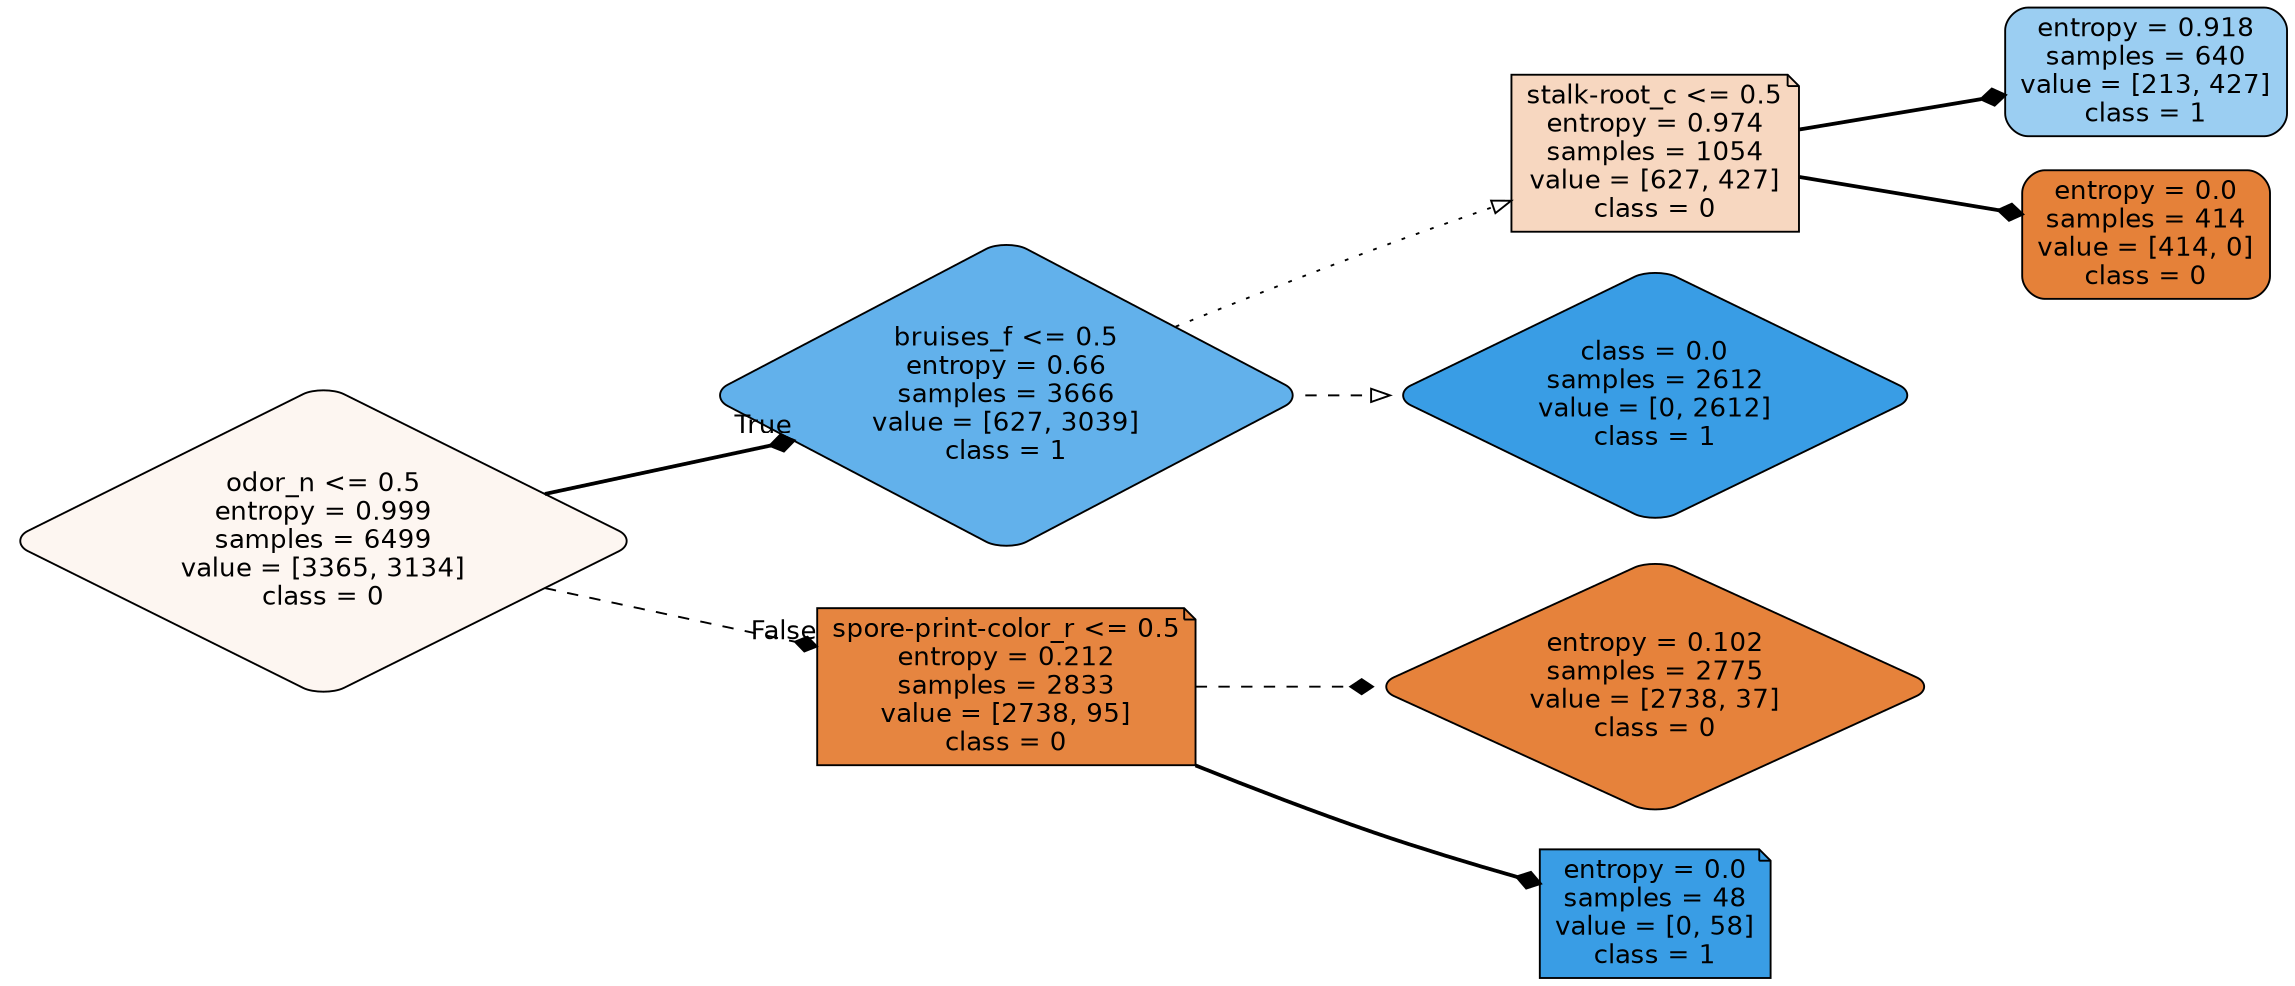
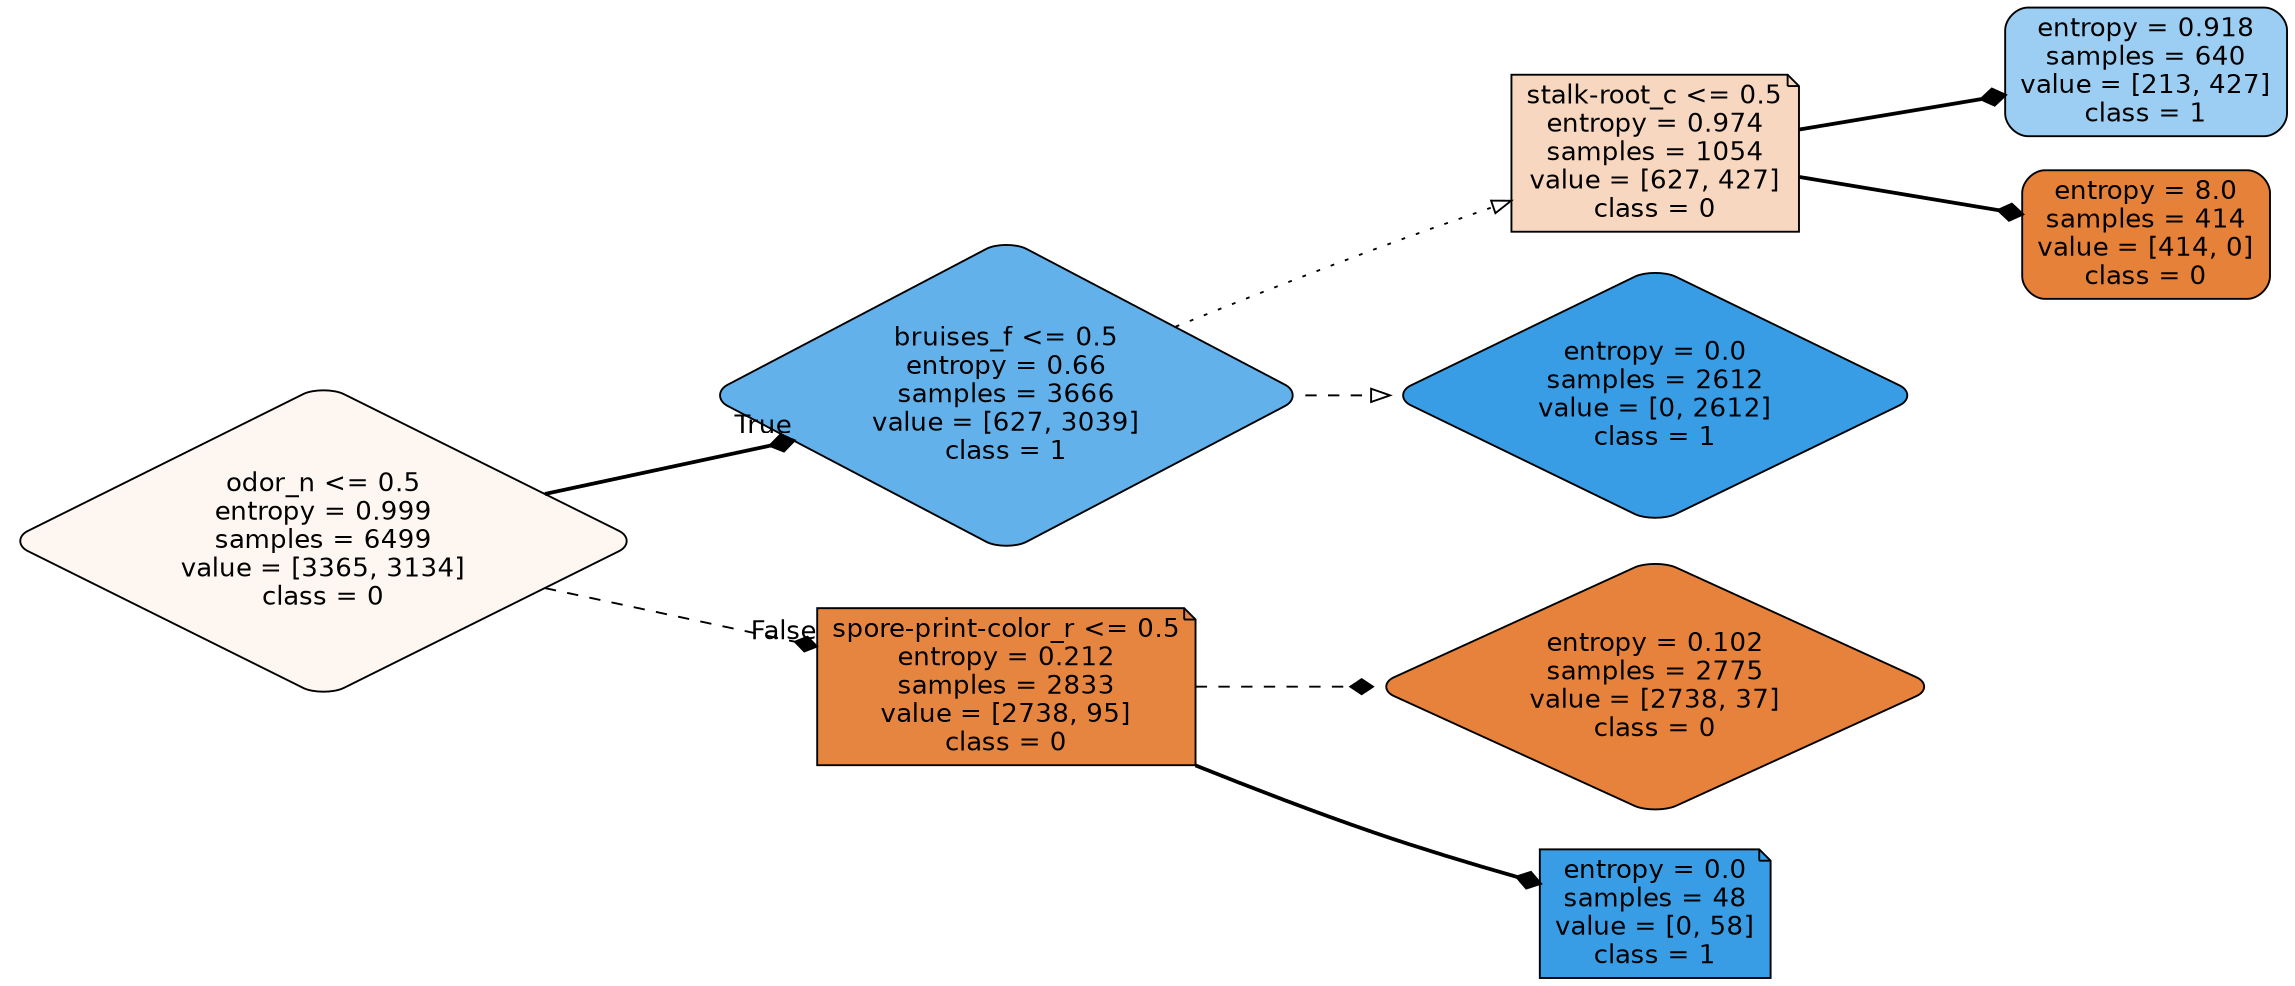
  digraph {
    rankdir=LR
    node [color=black fillcolor="#399de5ff" fontname=helvetica shape=diamond style="filled, rounded"]
    edge [arrowhead=diamond fontname=helvetica style=bold]
    n1 [fillcolor="#e5813912" label="odor_n <= 0.5\nentropy = 0.999\nsamples = 6499\nvalue = [3365, 3134]\nclass = 0"]
    n2 [fillcolor="#399de5ca" label="bruises_f <= 0.5\nentropy = 0.66\nsamples = 3666\nvalue = [627, 3039]\nclass = 1"]
    n3 [fillcolor="#e58139f6" label="spore-print-color_r <= 0.5\nentropy = 0.212\nsamples = 2833\nvalue = [2738, 95]\nclass = 0" shape=note]
    n4 [fillcolor="#e5813951" label="stalk-root_c <= 0.5\nentropy = 0.974\nsamples = 1054\nvalue = [627, 427]\nclass = 0" shape=note]
-   n5 [label="class = 0.0\nsamples = 2612\nvalue = [0, 2612]\nclass = 1"]
+   n5 [label="entropy = 0.0\nsamples = 2612\nvalue = [0, 2612]\nclass = 1"]
    n6 [fillcolor="#e58139fc" label="entropy = 0.102\nsamples = 2775\nvalue = [2738, 37]\nclass = 0"]
    n7 [label="entropy = 0.0\nsamples = 48\nvalue = [0, 58]\nclass = 1" shape=note]
    n8 [fillcolor="#399de580" label="entropy = 0.918\nsamples = 640\nvalue = [213, 427]\nclass = 1" shape=box]
-   n9 [fillcolor="#e58139ff" label="entropy = 0.0\nsamples = 414\nvalue = [414, 0]\nclass = 0" shape=box]
+   n9 [fillcolor="#e58139ff" label="entropy = 8.0\nsamples = 414\nvalue = [414, 0]\nclass = 0" shape=box]
    n1 -> n2 [headlabel=True labelangle=45 labeldistance=2.5]
    n1 -> n3 [headlabel=False labelangle=-45 labeldistance=2.5 style=dashed]
    n2 -> n4 [arrowhead=onormal style=dotted]
    n2 -> n5 [arrowhead=onormal style=dashed]
    n3 -> n6 [style=dashed]
    n3 -> n7
    n4 -> n8
    n4 -> n9
  }
